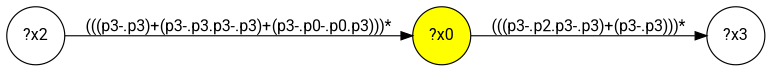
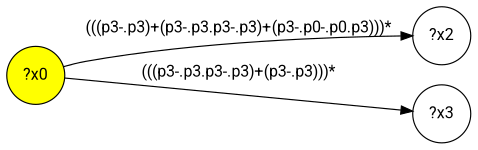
  digraph {
    fontname=Roboto
    rankdir=LR
    node [fontname=Roboto shape=circle]
    edge [fontname=Roboto]
    n1 [fillcolor=yellow label="?x0" style="filled,"]
    n2 [label="?x2"]
    n3 [label="?x3"]
-   n2 -> n1 [label="(((p3-.p3)+(p3-.p3.p3-.p3)+(p3-.p0-.p0.p3)))*"]
-   n1 -> n3 [label="(((p3-.p2.p3-.p3)+(p3-.p3)))*"]
+   n1 -> n2 [label="(((p3-.p3)+(p3-.p3.p3-.p3)+(p3-.p0-.p0.p3)))*"]
+   n1 -> n3 [label="(((p3-.p3.p3-.p3)+(p3-.p3)))*"]
  }
